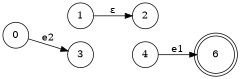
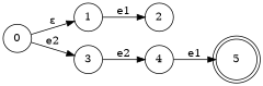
  digraph {
    rankdir=LR
    node [shape=circle]
-   5 [shape=doublecircle label=6]
+   5 [shape=doublecircle]
    0
    1
    3
    2
    4
+   0 -> 1 [label="ε"]
    0 -> 3 [label=e2]
-   1 -> 2 [label="ε"]
+   1 -> 2 [label=e1]
+   3 -> 4 [label=e2]
    4 -> 5 [label=e1]
  }
